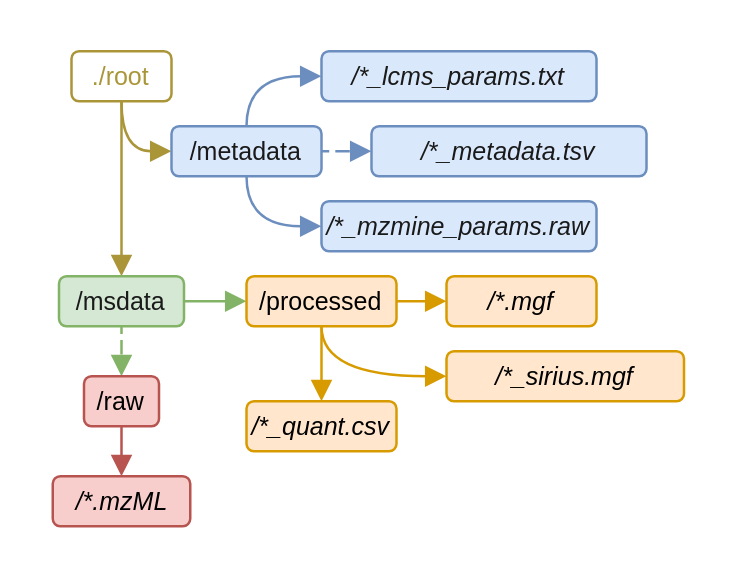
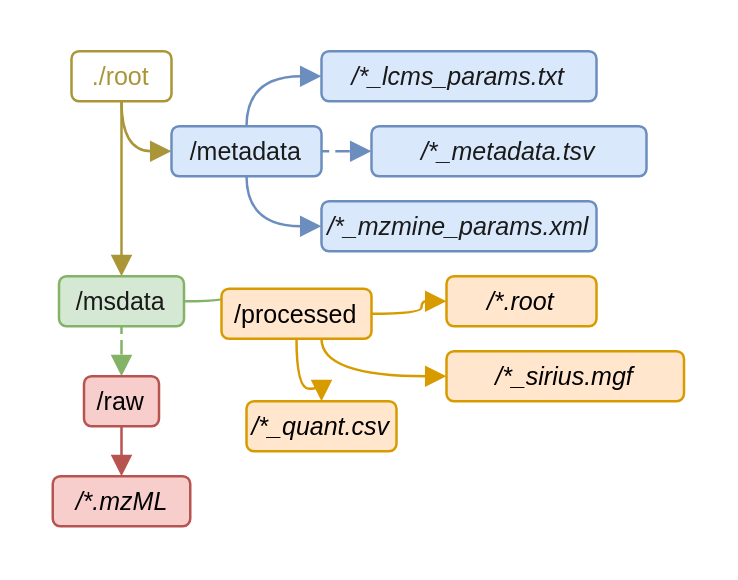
  <mxCell id="0" />
  <mxCell id="1" parent="0" />
  <mxCell id="2" style="edgeStyle=orthogonalEdgeStyle;rounded=0;orthogonalLoop=1;jettySize=auto;html=1;entryX=0;entryY=0.5;entryDx=0;entryDy=0;endArrow=block;endFill=1;strokeColor=#aa9639;curved=1;" parent="1" source="4" target="8" edge="1"><mxGeometry relative="1" as="geometry" /></mxCell>
  <mxCell id="3" style="edgeStyle=orthogonalEdgeStyle;rounded=0;orthogonalLoop=1;jettySize=auto;html=1;fontColor=#aa9639;endArrow=block;endFill=1;strokeColor=#aa9639;curved=1;" parent="1" source="4" target="11" edge="1"><mxGeometry relative="1" as="geometry"><Array as="points" /></mxGeometry></mxCell>
  <mxCell id="4" value="&lt;font color=&quot;#aa9639&quot; style=&quot;font-size: 10px;&quot;&gt;./root&lt;/font&gt;" style="text;html=1;strokeColor=#aa9639;fillColor=none;align=center;verticalAlign=middle;whiteSpace=wrap;rounded=1;fontSize=10;" parent="1" vertex="1"><mxGeometry x="28" y="20" width="40" height="20" as="geometry" /></mxCell>
  <mxCell id="5" style="edgeStyle=orthogonalEdgeStyle;curved=1;rounded=0;orthogonalLoop=1;jettySize=auto;html=1;entryX=0;entryY=0.5;entryDx=0;entryDy=0;fontSize=10;fontColor=#aa9639;endArrow=block;endFill=1;strokeColor=#6c8ebf;fillColor=#dae8fc;dashed=1;" parent="1" source="8" target="13" edge="1"><mxGeometry relative="1" as="geometry" /></mxCell>
  <mxCell id="6" style="edgeStyle=orthogonalEdgeStyle;curved=1;rounded=0;orthogonalLoop=1;jettySize=auto;html=1;entryX=0;entryY=0.5;entryDx=0;entryDy=0;fontSize=10;fontColor=#aa9639;endArrow=block;endFill=1;strokeColor=#6c8ebf;fillColor=#dae8fc;" parent="1" source="8" target="14" edge="1"><mxGeometry relative="1" as="geometry"><Array as="points"><mxPoint x="98" y="90" /></Array></mxGeometry></mxCell>
  <mxCell id="7" style="edgeStyle=orthogonalEdgeStyle;curved=1;rounded=0;orthogonalLoop=1;jettySize=auto;html=1;entryX=0;entryY=0.5;entryDx=0;entryDy=0;fontSize=10;fontColor=#1A1A1A;endArrow=block;endFill=1;strokeColor=#6c8ebf;fillColor=#dae8fc;" parent="1" source="8" target="12" edge="1"><mxGeometry relative="1" as="geometry" /></mxCell>
  <mxCell id="8" value="&lt;font color=&quot;#1a1a1a&quot; style=&quot;font-size: 10px;&quot;&gt;/metadata&lt;/font&gt;" style="text;html=1;strokeColor=#6c8ebf;fillColor=#dae8fc;align=center;verticalAlign=middle;whiteSpace=wrap;rounded=1;fontSize=10;" parent="1" vertex="1"><mxGeometry x="68" y="50" width="60" height="20" as="geometry" /></mxCell>
  <mxCell id="9" style="edgeStyle=orthogonalEdgeStyle;curved=1;rounded=0;orthogonalLoop=1;jettySize=auto;html=1;fontSize=10;fontColor=#1A1A1A;endArrow=block;endFill=1;strokeColor=#82b366;fillColor=#d5e8d4;" parent="1" source="11" target="18" edge="1"><mxGeometry relative="1" as="geometry" /></mxCell>
  <mxCell id="10" style="edgeStyle=orthogonalEdgeStyle;curved=1;rounded=0;orthogonalLoop=1;jettySize=auto;html=1;fontSize=10;fontColor=#1A1A1A;endArrow=block;endFill=1;strokeColor=#82b366;fillColor=#d5e8d4;dashed=1;" parent="1" source="11" target="20" edge="1"><mxGeometry relative="1" as="geometry"><mxPoint x="8" y="130" as="targetPoint" /><Array as="points" /></mxGeometry></mxCell>
  <mxCell id="11" value="&lt;font style=&quot;font-size: 10px;&quot;&gt;/msdata&lt;/font&gt;" style="text;html=1;strokeColor=#82b366;fillColor=#d5e8d4;align=center;verticalAlign=middle;whiteSpace=wrap;rounded=1;fontSize=10;fontColor=#1A1A1A;" parent="1" vertex="1"><mxGeometry x="23" y="110" width="50" height="20" as="geometry" /></mxCell>
  <mxCell id="12" value="&lt;font color=&quot;#1a1a1a&quot; style=&quot;font-size: 10px;&quot;&gt;/*_lcms_params.txt&lt;/font&gt;" style="text;html=1;strokeColor=#6c8ebf;fillColor=#dae8fc;align=center;verticalAlign=middle;whiteSpace=wrap;rounded=1;fontSize=10;fontStyle=2" parent="1" vertex="1"><mxGeometry x="128" y="20" width="110" height="20" as="geometry" /></mxCell>
  <mxCell id="13" value="&lt;font style=&quot;font-size: 10px;&quot;&gt;/*_metadata.tsv&lt;/font&gt;" style="text;html=1;strokeColor=#6c8ebf;fillColor=#dae8fc;align=center;verticalAlign=middle;whiteSpace=wrap;rounded=1;fontSize=10;fontStyle=2;fontColor=#1A1A1A;" parent="1" vertex="1"><mxGeometry x="148" y="50" width="110" height="20" as="geometry" /></mxCell>
- <mxCell id="14" value="&lt;font style=&quot;font-size: 10px;&quot;&gt;/*_mzmine_params.raw&lt;/font&gt;" style="text;html=1;strokeColor=#6c8ebf;fillColor=#dae8fc;align=center;verticalAlign=middle;whiteSpace=wrap;rounded=1;fontSize=10;fontStyle=2;fontColor=#1A1A1A;" parent="1" vertex="1"><mxGeometry x="128" y="80" width="110" height="20" as="geometry" /></mxCell>
+ <mxCell id="14" value="&lt;font style=&quot;font-size: 10px;&quot;&gt;/*_mzmine_params.xml&lt;/font&gt;" style="text;html=1;strokeColor=#6c8ebf;fillColor=#dae8fc;align=center;verticalAlign=middle;whiteSpace=wrap;rounded=1;fontSize=10;fontStyle=2;fontColor=#1A1A1A;" parent="1" vertex="1"><mxGeometry x="128" y="80" width="110" height="20" as="geometry" /></mxCell>
  <mxCell id="15" style="edgeStyle=orthogonalEdgeStyle;curved=1;rounded=0;orthogonalLoop=1;jettySize=auto;html=1;fontSize=10;fontColor=#1A1A1A;endArrow=block;endFill=1;strokeColor=#d79b00;fillColor=#ffe6cc;" parent="1" source="18" target="21" edge="1"><mxGeometry relative="1" as="geometry" /></mxCell>
  <mxCell id="16" style="edgeStyle=orthogonalEdgeStyle;curved=1;rounded=0;orthogonalLoop=1;jettySize=auto;html=1;fontSize=10;fontColor=#1A1A1A;endArrow=block;endFill=1;strokeColor=#d79b00;fillColor=#ffe6cc;" parent="1" source="18" target="22" edge="1"><mxGeometry relative="1" as="geometry"><Array as="points"><mxPoint x="128" y="150" /></Array></mxGeometry></mxCell>
  <mxCell id="17" style="edgeStyle=orthogonalEdgeStyle;curved=1;rounded=0;orthogonalLoop=1;jettySize=auto;html=1;entryX=0.5;entryY=0;entryDx=0;entryDy=0;fontSize=10;fontColor=#1A1A1A;endArrow=block;endFill=1;strokeColor=#d79b00;fillColor=#ffe6cc;" parent="1" source="18" target="23" edge="1"><mxGeometry relative="1" as="geometry" /></mxCell>
- <mxCell id="18" value="/processed" style="text;html=1;strokeColor=#d79b00;fillColor=#ffe6cc;align=center;verticalAlign=middle;whiteSpace=wrap;rounded=1;fontSize=10;fontStyle=0;" parent="1" vertex="1"><mxGeometry x="98" y="110" width="60" height="20" as="geometry" /></mxCell>
+ <mxCell id="18" value="/processed" style="text;html=1;strokeColor=#d79b00;fillColor=#ffe6cc;align=center;verticalAlign=middle;whiteSpace=wrap;rounded=1;fontSize=10;fontStyle=0;" parent="1" vertex="1"><mxGeometry x="88" y="115" width="60" height="20" as="geometry" /></mxCell>
  <mxCell id="19" style="edgeStyle=orthogonalEdgeStyle;curved=1;rounded=0;orthogonalLoop=1;jettySize=auto;html=1;entryX=0.5;entryY=0;entryDx=0;entryDy=0;fontSize=10;fontColor=#1A1A1A;endArrow=block;endFill=1;strokeColor=#b85450;fillColor=#f8cecc;" parent="1" source="20" target="24" edge="1"><mxGeometry relative="1" as="geometry" /></mxCell>
  <mxCell id="20" value="/raw" style="text;html=1;strokeColor=#b85450;fillColor=#f8cecc;align=center;verticalAlign=middle;whiteSpace=wrap;rounded=1;fontSize=10;fontStyle=0;" parent="1" vertex="1"><mxGeometry x="33" y="150" width="30" height="20" as="geometry" /></mxCell>
- <mxCell id="21" value="/*.mgf" style="text;html=1;strokeColor=#d79b00;fillColor=#ffe6cc;align=center;verticalAlign=middle;whiteSpace=wrap;rounded=1;fontSize=10;fontStyle=2;" parent="1" vertex="1"><mxGeometry x="178" y="110" width="60" height="20" as="geometry" /></mxCell>
+ <mxCell id="21" value="/*.root" style="text;html=1;strokeColor=#d79b00;fillColor=#ffe6cc;align=center;verticalAlign=middle;whiteSpace=wrap;rounded=1;fontSize=10;fontStyle=2;" parent="1" vertex="1"><mxGeometry x="178" y="110" width="60" height="20" as="geometry" /></mxCell>
  <mxCell id="22" value="/*_sirius.mgf" style="text;html=1;strokeColor=#d79b00;fillColor=#ffe6cc;align=center;verticalAlign=middle;whiteSpace=wrap;rounded=1;fontSize=10;fontStyle=2;" parent="1" vertex="1"><mxGeometry x="178" y="140" width="95" height="20" as="geometry" /></mxCell>
  <mxCell id="23" value="/*_quant.csv" style="text;html=1;strokeColor=#d79b00;fillColor=#ffe6cc;align=center;verticalAlign=middle;whiteSpace=wrap;rounded=1;fontSize=10;fontStyle=2;" parent="1" vertex="1"><mxGeometry x="98" y="160" width="60" height="20" as="geometry" /></mxCell>
  <mxCell id="24" value="/*.mzML" style="text;html=1;strokeColor=#b85450;fillColor=#f8cecc;align=center;verticalAlign=middle;whiteSpace=wrap;rounded=1;fontSize=10;fontStyle=2;" parent="1" vertex="1"><mxGeometry x="20.5" y="190" width="55" height="20" as="geometry" /></mxCell>
